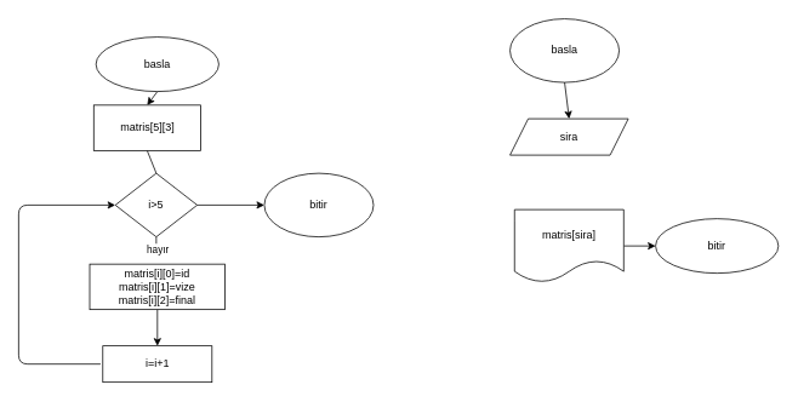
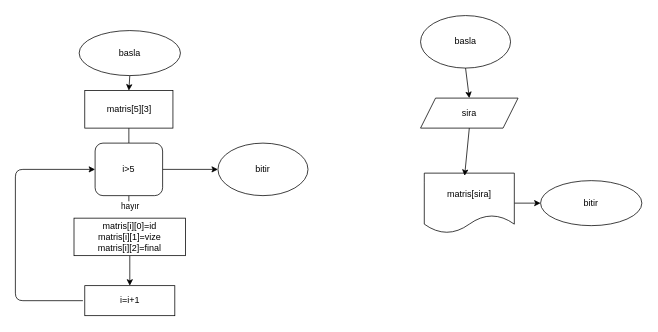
  <mxCell id="0" />
  <mxCell id="1" parent="0" />
  <mxCell id="2" style="edgeStyle=none;html=1;exitX=0.5;exitY=1;exitDx=0;exitDy=0;entryX=0.5;entryY=0;entryDx=0;entryDy=0;" parent="1" source="3" target="5" edge="1"><mxGeometry relative="1" as="geometry" /></mxCell>
  <mxCell id="3" value="basla" style="ellipse;whiteSpace=wrap;html=1;" parent="1" vertex="1"><mxGeometry x="105" y="40" width="135" height="60" as="geometry" /></mxCell>
  <mxCell id="4" style="edgeStyle=none;html=1;exitX=0.5;exitY=1;exitDx=0;exitDy=0;entryX=0.5;entryY=0;entryDx=0;entryDy=0;endArrow=none;" parent="1" source="5" target="9" edge="1"><mxGeometry relative="1" as="geometry" /></mxCell>
- <mxCell id="5" value="matris[5][3]" style="rounded=0;whiteSpace=wrap;html=1;" parent="1" vertex="1"><mxGeometry x="102.5" y="115" width="117.5" height="50" as="geometry" /></mxCell>
+ <mxCell id="5" value="matris[5][3]" style="rounded=0;whiteSpace=wrap;html=1;" parent="1" vertex="1"><mxGeometry x="112.5" y="120" width="117.5" height="50" as="geometry" /></mxCell>
  <mxCell id="6" style="edgeStyle=none;html=1;exitX=0.5;exitY=1;exitDx=0;exitDy=0;entryX=0.5;entryY=0;entryDx=0;entryDy=0;" parent="1" source="9" edge="1"><mxGeometry relative="1" as="geometry"><mxPoint x="171.25" y="280" as="targetPoint" /></mxGeometry></mxCell>
  <mxCell id="7" value="hayır&lt;div&gt;&lt;br&gt;&lt;/div&gt;" style="edgeLabel;html=1;align=center;verticalAlign=middle;resizable=0;points=[];" parent="6" vertex="1" connectable="0"><mxGeometry x="-0.04" y="3" relative="1" as="geometry"><mxPoint x="-2" y="10" as="offset" /></mxGeometry></mxCell>
  <mxCell id="8" style="edgeStyle=none;html=1;exitX=1;exitY=0.5;exitDx=0;exitDy=0;entryX=0;entryY=0.5;entryDx=0;entryDy=0;" parent="1" source="9" target="14" edge="1"><mxGeometry relative="1" as="geometry" /></mxCell>
- <mxCell id="9" value="i&amp;gt;5" style="rhombus;whiteSpace=wrap;html=1;" parent="1" vertex="1"><mxGeometry x="126.25" y="190" width="90" height="70" as="geometry" /></mxCell>
+ <mxCell id="9" value="i&amp;gt;5" style="whiteSpace=wrap;html=1;rounded=1;" parent="1" vertex="1"><mxGeometry x="126.25" y="190" width="90" height="70" as="geometry" /></mxCell>
  <mxCell id="10" style="edgeStyle=none;html=1;exitX=0.5;exitY=1;exitDx=0;exitDy=0;entryX=0.5;entryY=0;entryDx=0;entryDy=0;" parent="1" source="11" target="12" edge="1"><mxGeometry relative="1" as="geometry" /></mxCell>
  <mxCell id="11" value="matris[i][0]=id&lt;div&gt;matris[i][1]=vize&lt;/div&gt;&lt;div&gt;matris[i][2]=final&lt;/div&gt;" style="rounded=0;whiteSpace=wrap;html=1;" parent="1" vertex="1"><mxGeometry x="98.13" y="290" width="148.75" height="50" as="geometry" /></mxCell>
  <mxCell id="12" value="i=i+1" style="rounded=0;whiteSpace=wrap;html=1;" parent="1" vertex="1"><mxGeometry x="112.51" y="380" width="120" height="40" as="geometry" /></mxCell>
  <mxCell id="13" value="" style="endArrow=classic;html=1;entryX=0;entryY=0.5;entryDx=0;entryDy=0;" parent="1" target="9" edge="1"><mxGeometry width="50" height="50" relative="1" as="geometry"><mxPoint x="110" y="400" as="sourcePoint" /><mxPoint x="20" y="310" as="targetPoint" /><Array as="points"><mxPoint x="20" y="400" /><mxPoint x="20" y="225" /></Array></mxGeometry></mxCell>
  <mxCell id="14" value="bitir" style="ellipse;whiteSpace=wrap;html=1;" parent="1" vertex="1"><mxGeometry x="290" y="190" width="120" height="70" as="geometry" /></mxCell>
  <mxCell id="15" style="edgeStyle=none;html=1;exitX=0.5;exitY=1;exitDx=0;exitDy=0;entryX=0.5;entryY=0;entryDx=0;entryDy=0;" edge="1" parent="1" source="16" target="17"><mxGeometry relative="1" as="geometry" /></mxCell>
  <mxCell id="16" value="basla" style="ellipse;whiteSpace=wrap;html=1;" vertex="1" parent="1"><mxGeometry x="560" y="20" width="120" height="70" as="geometry" /></mxCell>
  <mxCell id="17" value="sira" style="shape=parallelogram;perimeter=parallelogramPerimeter;whiteSpace=wrap;html=1;fixedSize=1;" vertex="1" parent="1"><mxGeometry x="560" y="130" width="130" height="40" as="geometry" /></mxCell>
  <mxCell id="18" style="edgeStyle=none;html=1;exitX=1;exitY=0.5;exitDx=0;exitDy=0;" edge="1" parent="1" source="19"><mxGeometry relative="1" as="geometry"><mxPoint x="720" y="270" as="targetPoint" /></mxGeometry></mxCell>
  <mxCell id="19" value="matris[sira]" style="shape=document;whiteSpace=wrap;html=1;boundedLbl=1;" vertex="1" parent="1"><mxGeometry x="565" y="230" width="120" height="80" as="geometry" /></mxCell>
+ <mxCell id="20" style="edgeStyle=none;html=1;exitX=0.5;exitY=1;exitDx=0;exitDy=0;entryX=0.448;entryY=0.045;entryDx=0;entryDy=0;entryPerimeter=0;" edge="1" parent="1" source="17" target="19"><mxGeometry relative="1" as="geometry" /></mxCell>
  <mxCell id="21" value="bitir" style="ellipse;whiteSpace=wrap;html=1;" vertex="1" parent="1"><mxGeometry x="720" y="240" width="135" height="60" as="geometry" /></mxCell>
